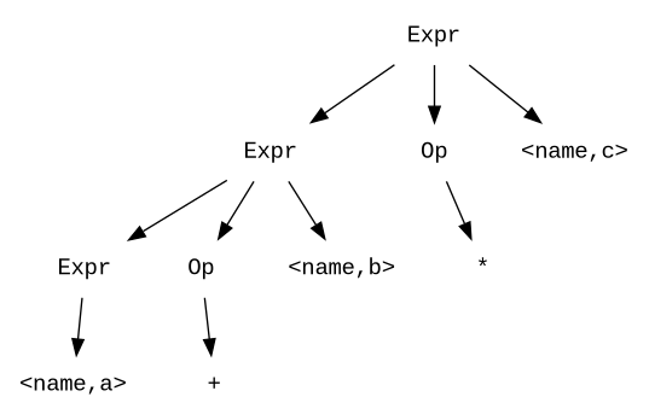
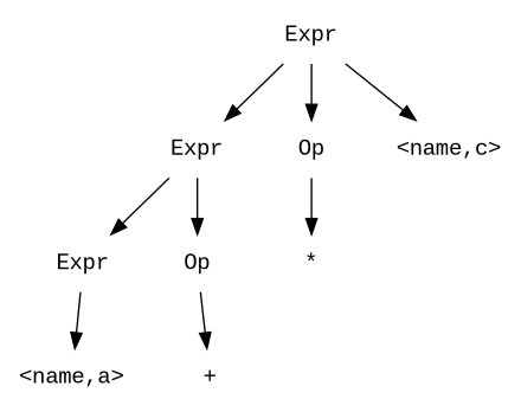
  digraph {
    fontname="Liberation Mono"
    node [shape=plaintext fontname="Liberation Mono"]
    edge [fontname="Liberation Mono"]
    n1 [label=Expr]
    n2 [label=Op]
-   "<name,b>"
    n4 [label=Expr]
    n5 [label=Expr]
    n6 [label=Op]
    "<name,c>"
    "<name,a>"
    "*"
    "+"
    subgraph sub_1 {
      rank=same
      n1
      n2
-     "<name,b>"
    }
    n1 -> n2 [style=invis]
    n1 -> "<name,a>"
-   n2 -> "<name,b>" [style=invis]
    n2 -> "+"
    n4 -> n5
    n4 -> n6
    n4 -> "<name,c>"
    n5 -> n1
    n5 -> n2
-   n5 -> "<name,b>"
    n6 -> "*"
  }
